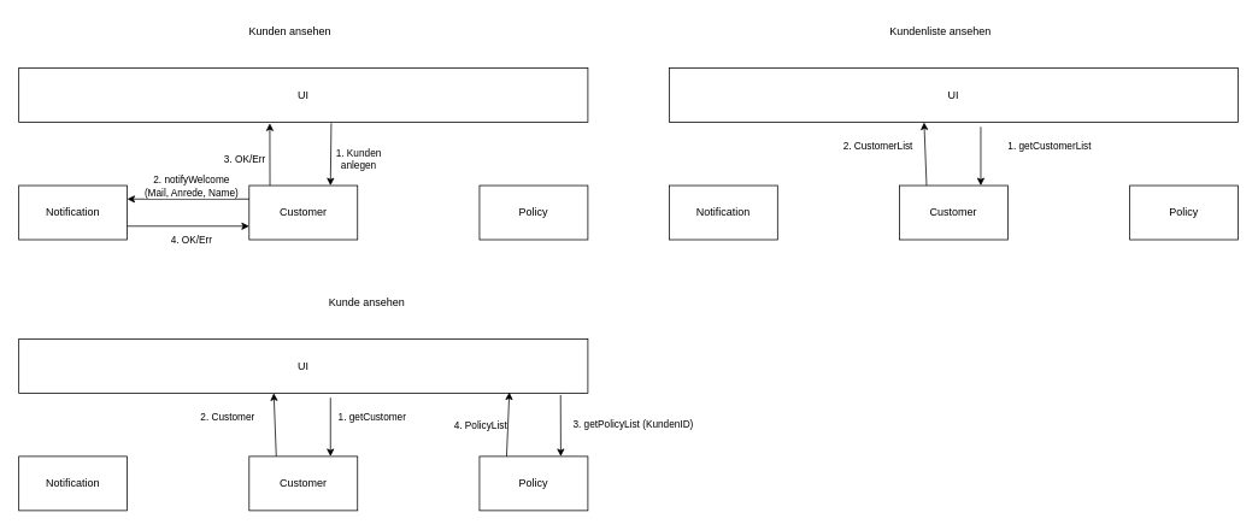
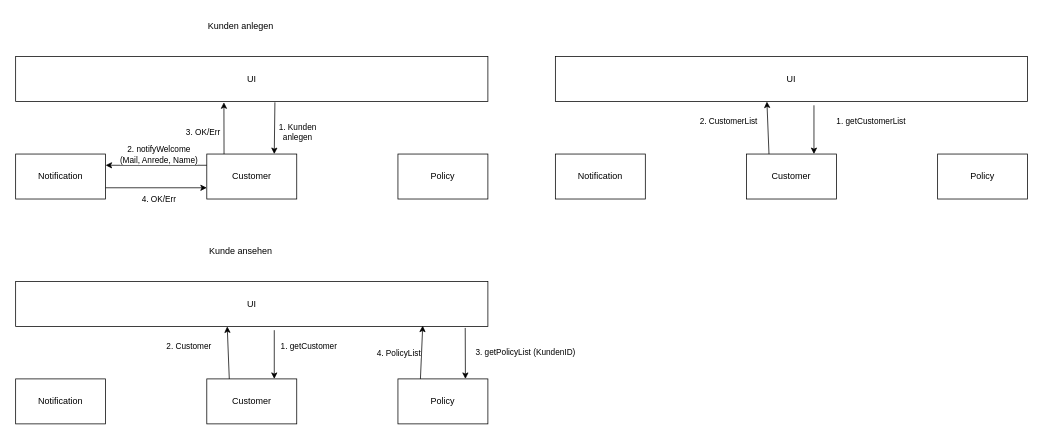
  <mxCell id="0" />
  <mxCell id="1" parent="0" />
  <mxCell id="2" value="UI" style="rounded=0;whiteSpace=wrap;html=1;" parent="1" vertex="1"><mxGeometry x="20" y="75" width="630" height="60" as="geometry" /></mxCell>
  <mxCell id="3" value="Notification" style="rounded=0;whiteSpace=wrap;html=1;" parent="1" vertex="1"><mxGeometry x="20" y="205" width="120" height="60" as="geometry" /></mxCell>
  <mxCell id="4" value="Customer" style="rounded=0;whiteSpace=wrap;html=1;" parent="1" vertex="1"><mxGeometry x="275" y="205" width="120" height="60" as="geometry" /></mxCell>
  <mxCell id="5" value="Policy" style="rounded=0;whiteSpace=wrap;html=1;" parent="1" vertex="1"><mxGeometry x="530" y="205" width="120" height="60" as="geometry" /></mxCell>
  <mxCell id="6" value="" style="endArrow=classic;html=1;rounded=0;entryX=0.75;entryY=0;entryDx=0;entryDy=0;exitX=0.549;exitY=1.017;exitDx=0;exitDy=0;exitPerimeter=0;" parent="1" source="2" target="4" edge="1"><mxGeometry width="50" height="50" relative="1" as="geometry"><mxPoint x="280" y="465" as="sourcePoint" /><mxPoint x="330" y="415" as="targetPoint" /></mxGeometry></mxCell>
  <mxCell id="7" value="1. Kunden&lt;br&gt;anlegen" style="edgeLabel;html=1;align=center;verticalAlign=middle;resizable=0;points=[];" parent="6" vertex="1" connectable="0"><mxGeometry x="0.334" y="-1" relative="1" as="geometry"><mxPoint x="31" y="-7" as="offset" /></mxGeometry></mxCell>
  <mxCell id="8" value="" style="endArrow=classic;html=1;rounded=0;entryX=0.441;entryY=1.017;entryDx=0;entryDy=0;entryPerimeter=0;" parent="1" target="2" edge="1"><mxGeometry width="50" height="50" relative="1" as="geometry"><mxPoint x="298" y="205" as="sourcePoint" /><mxPoint x="340" y="355" as="targetPoint" /></mxGeometry></mxCell>
  <mxCell id="9" value="3. OK/Err" style="edgeLabel;html=1;align=center;verticalAlign=middle;resizable=0;points=[];" parent="8" vertex="1" connectable="0"><mxGeometry x="-0.536" y="2" relative="1" as="geometry"><mxPoint x="-26" y="-14" as="offset" /></mxGeometry></mxCell>
- <mxCell id="10" value="Kunden ansehen&lt;br&gt;" style="text;html=1;align=center;verticalAlign=middle;resizable=0;points=[];autosize=1;strokeColor=none;fillColor=none;" parent="1" vertex="1"><mxGeometry x="265" y="20" width="110" height="30" as="geometry" /></mxCell>
+ <mxCell id="10" value="Kunden anlegen&lt;br&gt;" style="text;html=1;align=center;verticalAlign=middle;resizable=0;points=[];autosize=1;strokeColor=none;fillColor=none;" parent="1" vertex="1"><mxGeometry x="265" y="20" width="110" height="30" as="geometry" /></mxCell>
  <mxCell id="11" value="" style="endArrow=classic;html=1;rounded=0;exitX=0;exitY=0.25;exitDx=0;exitDy=0;entryX=1;entryY=0.25;entryDx=0;entryDy=0;" parent="1" source="4" target="3" edge="1"><mxGeometry width="50" height="50" relative="1" as="geometry"><mxPoint x="490" y="305" as="sourcePoint" /><mxPoint x="540" y="255" as="targetPoint" /></mxGeometry></mxCell>
  <mxCell id="12" value="2. notifyWelcome &lt;br&gt;(Mail, Anrede, Name)" style="edgeLabel;html=1;align=center;verticalAlign=middle;resizable=0;points=[];" parent="11" vertex="1" connectable="0"><mxGeometry x="0.585" y="1" relative="1" as="geometry"><mxPoint x="42" y="-16" as="offset" /></mxGeometry></mxCell>
  <mxCell id="13" value="" style="endArrow=classic;html=1;rounded=0;exitX=1;exitY=0.75;exitDx=0;exitDy=0;entryX=0;entryY=0.75;entryDx=0;entryDy=0;" parent="1" source="3" target="4" edge="1"><mxGeometry width="50" height="50" relative="1" as="geometry"><mxPoint x="360" y="345" as="sourcePoint" /><mxPoint x="410" y="295" as="targetPoint" /></mxGeometry></mxCell>
  <mxCell id="14" value="4. OK/Err&lt;br&gt;" style="edgeLabel;html=1;align=center;verticalAlign=middle;resizable=0;points=[];" parent="13" vertex="1" connectable="0"><mxGeometry x="0.156" y="-3" relative="1" as="geometry"><mxPoint x="-8" y="12" as="offset" /></mxGeometry></mxCell>
  <mxCell id="15" value="UI" style="rounded=0;whiteSpace=wrap;html=1;" parent="1" vertex="1"><mxGeometry x="740" y="75" width="630" height="60" as="geometry" /></mxCell>
  <mxCell id="16" value="Notification" style="rounded=0;whiteSpace=wrap;html=1;" parent="1" vertex="1"><mxGeometry x="740" y="205" width="120" height="60" as="geometry" /></mxCell>
  <mxCell id="17" value="Customer" style="rounded=0;whiteSpace=wrap;html=1;" parent="1" vertex="1"><mxGeometry x="995" y="205" width="120" height="60" as="geometry" /></mxCell>
  <mxCell id="18" value="Policy" style="rounded=0;whiteSpace=wrap;html=1;" parent="1" vertex="1"><mxGeometry x="1250" y="205" width="120" height="60" as="geometry" /></mxCell>
- <mxCell id="19" value="Kundenliste ansehen" style="text;html=1;align=center;verticalAlign=middle;resizable=0;points=[];autosize=1;strokeColor=none;fillColor=none;" parent="1" vertex="1"><mxGeometry x="970" y="20" width="140" height="30" as="geometry" /></mxCell>
  <mxCell id="20" value="" style="endArrow=classic;html=1;rounded=0;entryX=0.75;entryY=0;entryDx=0;entryDy=0;" parent="1" target="17" edge="1"><mxGeometry width="50" height="50" relative="1" as="geometry"><mxPoint x="1085" y="140" as="sourcePoint" /><mxPoint x="920" y="180" as="targetPoint" /></mxGeometry></mxCell>
  <mxCell id="21" value="1. getCustomerList" style="edgeLabel;html=1;align=center;verticalAlign=middle;resizable=0;points=[];" parent="20" vertex="1" connectable="0"><mxGeometry x="-0.477" y="3" relative="1" as="geometry"><mxPoint x="72" y="3" as="offset" /></mxGeometry></mxCell>
  <mxCell id="22" value="" style="endArrow=classic;html=1;rounded=0;exitX=0.25;exitY=0;exitDx=0;exitDy=0;entryX=0.448;entryY=1;entryDx=0;entryDy=0;entryPerimeter=0;" parent="1" source="17" target="15" edge="1"><mxGeometry width="50" height="50" relative="1" as="geometry"><mxPoint x="910" y="240" as="sourcePoint" /><mxPoint x="960" y="190" as="targetPoint" /></mxGeometry></mxCell>
  <mxCell id="23" value="2. CustomerList" style="edgeLabel;html=1;align=center;verticalAlign=middle;resizable=0;points=[];" parent="22" vertex="1" connectable="0"><mxGeometry x="0.315" relative="1" as="geometry"><mxPoint x="-53" y="1" as="offset" /></mxGeometry></mxCell>
  <mxCell id="24" value="UI" style="rounded=0;whiteSpace=wrap;html=1;" parent="1" vertex="1"><mxGeometry x="20" y="375" width="630" height="60" as="geometry" /></mxCell>
  <mxCell id="25" value="Notification" style="rounded=0;whiteSpace=wrap;html=1;" parent="1" vertex="1"><mxGeometry x="20" y="505" width="120" height="60" as="geometry" /></mxCell>
  <mxCell id="26" value="Customer" style="rounded=0;whiteSpace=wrap;html=1;" parent="1" vertex="1"><mxGeometry x="275" y="505" width="120" height="60" as="geometry" /></mxCell>
  <mxCell id="27" value="Policy" style="rounded=0;whiteSpace=wrap;html=1;" parent="1" vertex="1"><mxGeometry x="530" y="505" width="120" height="60" as="geometry" /></mxCell>
- <mxCell id="28" value="Kunde ansehen" style="text;html=1;align=center;verticalAlign=middle;resizable=0;points=[];autosize=1;strokeColor=none;fillColor=none;" parent="1" vertex="1"><mxGeometry x="350" y="320" width="110" height="30" as="geometry" /></mxCell>
+ <mxCell id="28" value="Kunde ansehen" style="text;html=1;align=center;verticalAlign=middle;resizable=0;points=[];autosize=1;strokeColor=none;fillColor=none;" parent="1" vertex="1"><mxGeometry x="265" y="320" width="110" height="30" as="geometry" /></mxCell>
  <mxCell id="29" value="" style="endArrow=classic;html=1;rounded=0;entryX=0.75;entryY=0;entryDx=0;entryDy=0;" parent="1" target="26" edge="1"><mxGeometry width="50" height="50" relative="1" as="geometry"><mxPoint x="365" y="440" as="sourcePoint" /><mxPoint x="200" y="480" as="targetPoint" /></mxGeometry></mxCell>
  <mxCell id="30" value="1. getCustomer" style="edgeLabel;html=1;align=center;verticalAlign=middle;resizable=0;points=[];" parent="29" vertex="1" connectable="0"><mxGeometry x="-0.477" y="3" relative="1" as="geometry"><mxPoint x="42" y="3" as="offset" /></mxGeometry></mxCell>
  <mxCell id="31" value="" style="endArrow=classic;html=1;rounded=0;exitX=0.25;exitY=0;exitDx=0;exitDy=0;entryX=0.448;entryY=1;entryDx=0;entryDy=0;entryPerimeter=0;" parent="1" source="26" target="24" edge="1"><mxGeometry width="50" height="50" relative="1" as="geometry"><mxPoint x="190" y="540" as="sourcePoint" /><mxPoint x="240" y="490" as="targetPoint" /></mxGeometry></mxCell>
  <mxCell id="32" value="2. Customer" style="edgeLabel;html=1;align=center;verticalAlign=middle;resizable=0;points=[];" parent="31" vertex="1" connectable="0"><mxGeometry x="0.315" relative="1" as="geometry"><mxPoint x="-53" y="1" as="offset" /></mxGeometry></mxCell>
  <mxCell id="33" value="" style="endArrow=classic;html=1;rounded=0;entryX=0.75;entryY=0;entryDx=0;entryDy=0;exitX=0.952;exitY=1.033;exitDx=0;exitDy=0;exitPerimeter=0;" parent="1" source="24" target="27" edge="1"><mxGeometry width="50" height="50" relative="1" as="geometry"><mxPoint x="530" y="700" as="sourcePoint" /><mxPoint x="580" y="650" as="targetPoint" /></mxGeometry></mxCell>
  <mxCell id="34" value="3. getPolicyList (KundenID)" style="edgeLabel;html=1;align=center;verticalAlign=middle;resizable=0;points=[];" parent="33" vertex="1" connectable="0"><mxGeometry x="-0.588" y="-2" relative="1" as="geometry"><mxPoint x="82" y="19" as="offset" /></mxGeometry></mxCell>
  <mxCell id="35" value="" style="endArrow=classic;html=1;rounded=0;entryX=0.862;entryY=0.983;entryDx=0;entryDy=0;entryPerimeter=0;exitX=0.25;exitY=0;exitDx=0;exitDy=0;" parent="1" source="27" target="24" edge="1"><mxGeometry width="50" height="50" relative="1" as="geometry"><mxPoint x="150" y="500" as="sourcePoint" /><mxPoint x="200" y="450" as="targetPoint" /></mxGeometry></mxCell>
  <mxCell id="36" value="4. PolicyList" style="edgeLabel;html=1;align=center;verticalAlign=middle;resizable=0;points=[];" parent="35" vertex="1" connectable="0"><mxGeometry x="0.407" y="1" relative="1" as="geometry"><mxPoint x="-31" y="15" as="offset" /></mxGeometry></mxCell>
